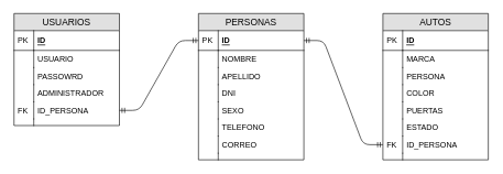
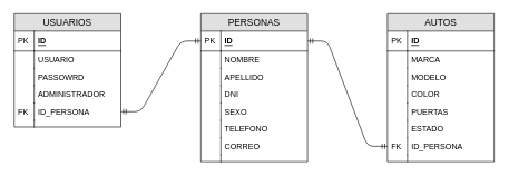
  <mxCell id="0" />
  <mxCell id="1" parent="0" />
  <mxCell id="2" value="USUARIOS" style="swimlane;fontStyle=0;childLayout=stackLayout;horizontal=1;startSize=26;fillColor=#e0e0e0;horizontalStack=0;resizeParent=1;resizeParentMax=0;resizeLast=0;collapsible=1;marginBottom=0;swimlaneFillColor=#ffffff;align=center;fontSize=14;" vertex="1" parent="1"><mxGeometry x="20" y="20" width="160" height="170" as="geometry" /></mxCell>
  <mxCell id="3" value="ID" style="shape=partialRectangle;top=0;left=0;right=0;bottom=1;align=left;verticalAlign=middle;fillColor=none;spacingLeft=34;spacingRight=4;overflow=hidden;rotatable=0;points=[[0,0.5],[1,0.5]];portConstraint=eastwest;dropTarget=0;fontStyle=5;fontSize=12;" vertex="1" parent="2"><mxGeometry y="26" width="160" height="30" as="geometry" /></mxCell>
  <mxCell id="4" value="PK" style="shape=partialRectangle;top=0;left=0;bottom=0;fillColor=none;align=left;verticalAlign=middle;spacingLeft=4;spacingRight=4;overflow=hidden;rotatable=0;points=[];portConstraint=eastwest;part=1;fontSize=12;" vertex="1" connectable="0" parent="3"><mxGeometry width="30" height="30" as="geometry" /></mxCell>
  <mxCell id="5" value="USUARIO" style="shape=partialRectangle;top=0;left=0;right=0;bottom=0;align=left;verticalAlign=top;fillColor=none;spacingLeft=34;spacingRight=4;overflow=hidden;rotatable=0;points=[[0,0.5],[1,0.5]];portConstraint=eastwest;dropTarget=0;fontSize=12;" vertex="1" parent="2"><mxGeometry y="56" width="160" height="26" as="geometry" /></mxCell>
  <mxCell id="6" value="" style="shape=partialRectangle;top=0;left=0;bottom=0;fillColor=none;align=left;verticalAlign=top;spacingLeft=4;spacingRight=4;overflow=hidden;rotatable=0;points=[];portConstraint=eastwest;part=1;fontSize=12;" vertex="1" connectable="0" parent="5"><mxGeometry width="30" height="26" as="geometry" /></mxCell>
  <mxCell id="7" value="PASSOWRD" style="shape=partialRectangle;top=0;left=0;right=0;bottom=0;align=left;verticalAlign=top;fillColor=none;spacingLeft=34;spacingRight=4;overflow=hidden;rotatable=0;points=[[0,0.5],[1,0.5]];portConstraint=eastwest;dropTarget=0;fontSize=12;" vertex="1" parent="2"><mxGeometry y="82" width="160" height="26" as="geometry" /></mxCell>
  <mxCell id="8" value="" style="shape=partialRectangle;top=0;left=0;bottom=0;fillColor=none;align=left;verticalAlign=top;spacingLeft=4;spacingRight=4;overflow=hidden;rotatable=0;points=[];portConstraint=eastwest;part=1;fontSize=12;" vertex="1" connectable="0" parent="7"><mxGeometry width="30" height="26" as="geometry" /></mxCell>
  <mxCell id="9" value="ADMINISTRADOR" style="shape=partialRectangle;top=0;left=0;right=0;bottom=0;align=left;verticalAlign=top;fillColor=none;spacingLeft=34;spacingRight=4;overflow=hidden;rotatable=0;points=[[0,0.5],[1,0.5]];portConstraint=eastwest;dropTarget=0;fontSize=12;" vertex="1" parent="2"><mxGeometry y="108" width="160" height="26" as="geometry" /></mxCell>
  <mxCell id="10" value="" style="shape=partialRectangle;top=0;left=0;bottom=0;fillColor=none;align=left;verticalAlign=top;spacingLeft=4;spacingRight=4;overflow=hidden;rotatable=0;points=[];portConstraint=eastwest;part=1;fontSize=12;" vertex="1" connectable="0" parent="9"><mxGeometry width="30" height="26" as="geometry" /></mxCell>
  <mxCell id="11" value="ID_PERSONA" style="shape=partialRectangle;top=0;left=0;right=0;bottom=0;align=left;verticalAlign=top;fillColor=none;spacingLeft=34;spacingRight=4;overflow=hidden;rotatable=0;points=[[0,0.5],[1,0.5]];portConstraint=eastwest;dropTarget=0;fontSize=12;" vertex="1" parent="2"><mxGeometry y="134" width="160" height="26" as="geometry" /></mxCell>
  <mxCell id="12" value="FK" style="shape=partialRectangle;top=0;left=0;bottom=0;fillColor=none;align=left;verticalAlign=top;spacingLeft=4;spacingRight=4;overflow=hidden;rotatable=0;points=[];portConstraint=eastwest;part=1;fontSize=12;" vertex="1" connectable="0" parent="11"><mxGeometry width="30" height="26" as="geometry" /></mxCell>
  <mxCell id="13" value="" style="shape=partialRectangle;top=0;left=0;right=0;bottom=0;align=left;verticalAlign=top;fillColor=none;spacingLeft=34;spacingRight=4;overflow=hidden;rotatable=0;points=[[0,0.5],[1,0.5]];portConstraint=eastwest;dropTarget=0;fontSize=12;" vertex="1" parent="2"><mxGeometry y="160" width="160" height="10" as="geometry" /></mxCell>
  <mxCell id="14" value="" style="shape=partialRectangle;top=0;left=0;bottom=0;fillColor=none;align=left;verticalAlign=top;spacingLeft=4;spacingRight=4;overflow=hidden;rotatable=0;points=[];portConstraint=eastwest;part=1;fontSize=12;" vertex="1" connectable="0" parent="13"><mxGeometry width="30" height="10" as="geometry" /></mxCell>
  <mxCell id="15" value="PERSONAS" style="swimlane;fontStyle=0;childLayout=stackLayout;horizontal=1;startSize=26;fillColor=#e0e0e0;horizontalStack=0;resizeParent=1;resizeParentMax=0;resizeLast=0;collapsible=1;marginBottom=0;swimlaneFillColor=#ffffff;align=center;fontSize=14;" vertex="1" parent="1"><mxGeometry x="300" y="20" width="160" height="222" as="geometry" /></mxCell>
  <mxCell id="16" value="ID" style="shape=partialRectangle;top=0;left=0;right=0;bottom=1;align=left;verticalAlign=middle;fillColor=none;spacingLeft=34;spacingRight=4;overflow=hidden;rotatable=0;points=[[0,0.5],[1,0.5]];portConstraint=eastwest;dropTarget=0;fontStyle=5;fontSize=12;" vertex="1" parent="15"><mxGeometry y="26" width="160" height="30" as="geometry" /></mxCell>
  <mxCell id="17" value="PK" style="shape=partialRectangle;top=0;left=0;bottom=0;fillColor=none;align=left;verticalAlign=middle;spacingLeft=4;spacingRight=4;overflow=hidden;rotatable=0;points=[];portConstraint=eastwest;part=1;fontSize=12;" vertex="1" connectable="0" parent="16"><mxGeometry width="30" height="30" as="geometry" /></mxCell>
  <mxCell id="18" value="NOMBRE" style="shape=partialRectangle;top=0;left=0;right=0;bottom=0;align=left;verticalAlign=top;fillColor=none;spacingLeft=34;spacingRight=4;overflow=hidden;rotatable=0;points=[[0,0.5],[1,0.5]];portConstraint=eastwest;dropTarget=0;fontSize=12;" vertex="1" parent="15"><mxGeometry y="56" width="160" height="26" as="geometry" /></mxCell>
  <mxCell id="19" value="" style="shape=partialRectangle;top=0;left=0;bottom=0;fillColor=none;align=left;verticalAlign=top;spacingLeft=4;spacingRight=4;overflow=hidden;rotatable=0;points=[];portConstraint=eastwest;part=1;fontSize=12;" vertex="1" connectable="0" parent="18"><mxGeometry width="30" height="26" as="geometry" /></mxCell>
  <mxCell id="20" value="APELLIDO" style="shape=partialRectangle;top=0;left=0;right=0;bottom=0;align=left;verticalAlign=top;fillColor=none;spacingLeft=34;spacingRight=4;overflow=hidden;rotatable=0;points=[[0,0.5],[1,0.5]];portConstraint=eastwest;dropTarget=0;fontSize=12;" vertex="1" parent="15"><mxGeometry y="82" width="160" height="26" as="geometry" /></mxCell>
  <mxCell id="21" value="" style="shape=partialRectangle;top=0;left=0;bottom=0;fillColor=none;align=left;verticalAlign=top;spacingLeft=4;spacingRight=4;overflow=hidden;rotatable=0;points=[];portConstraint=eastwest;part=1;fontSize=12;" vertex="1" connectable="0" parent="20"><mxGeometry width="30" height="26" as="geometry" /></mxCell>
  <mxCell id="22" value="DNI" style="shape=partialRectangle;top=0;left=0;right=0;bottom=0;align=left;verticalAlign=top;fillColor=none;spacingLeft=34;spacingRight=4;overflow=hidden;rotatable=0;points=[[0,0.5],[1,0.5]];portConstraint=eastwest;dropTarget=0;fontSize=12;" vertex="1" parent="15"><mxGeometry y="108" width="160" height="26" as="geometry" /></mxCell>
  <mxCell id="23" value="" style="shape=partialRectangle;top=0;left=0;bottom=0;fillColor=none;align=left;verticalAlign=top;spacingLeft=4;spacingRight=4;overflow=hidden;rotatable=0;points=[];portConstraint=eastwest;part=1;fontSize=12;" vertex="1" connectable="0" parent="22"><mxGeometry width="30" height="26" as="geometry" /></mxCell>
  <mxCell id="24" value="SEXO" style="shape=partialRectangle;top=0;left=0;right=0;bottom=0;align=left;verticalAlign=top;fillColor=none;spacingLeft=34;spacingRight=4;overflow=hidden;rotatable=0;points=[[0,0.5],[1,0.5]];portConstraint=eastwest;dropTarget=0;fontSize=12;" vertex="1" parent="15"><mxGeometry y="134" width="160" height="26" as="geometry" /></mxCell>
  <mxCell id="25" value="" style="shape=partialRectangle;top=0;left=0;bottom=0;fillColor=none;align=left;verticalAlign=top;spacingLeft=4;spacingRight=4;overflow=hidden;rotatable=0;points=[];portConstraint=eastwest;part=1;fontSize=12;" vertex="1" connectable="0" parent="24"><mxGeometry width="30" height="26" as="geometry" /></mxCell>
  <mxCell id="26" value="TELEFONO" style="shape=partialRectangle;top=0;left=0;right=0;bottom=0;align=left;verticalAlign=top;fillColor=none;spacingLeft=34;spacingRight=4;overflow=hidden;rotatable=0;points=[[0,0.5],[1,0.5]];portConstraint=eastwest;dropTarget=0;fontSize=12;" vertex="1" parent="15"><mxGeometry y="160" width="160" height="26" as="geometry" /></mxCell>
  <mxCell id="27" value="" style="shape=partialRectangle;top=0;left=0;bottom=0;fillColor=none;align=left;verticalAlign=top;spacingLeft=4;spacingRight=4;overflow=hidden;rotatable=0;points=[];portConstraint=eastwest;part=1;fontSize=12;" vertex="1" connectable="0" parent="26"><mxGeometry width="30" height="26" as="geometry" /></mxCell>
  <mxCell id="28" value="CORREO" style="shape=partialRectangle;top=0;left=0;right=0;bottom=0;align=left;verticalAlign=top;fillColor=none;spacingLeft=34;spacingRight=4;overflow=hidden;rotatable=0;points=[[0,0.5],[1,0.5]];portConstraint=eastwest;dropTarget=0;fontSize=12;" vertex="1" parent="15"><mxGeometry y="186" width="160" height="26" as="geometry" /></mxCell>
  <mxCell id="29" value="" style="shape=partialRectangle;top=0;left=0;bottom=0;fillColor=none;align=left;verticalAlign=top;spacingLeft=4;spacingRight=4;overflow=hidden;rotatable=0;points=[];portConstraint=eastwest;part=1;fontSize=12;" vertex="1" connectable="0" parent="28"><mxGeometry width="30" height="26" as="geometry" /></mxCell>
  <mxCell id="30" value="" style="shape=partialRectangle;top=0;left=0;right=0;bottom=0;align=left;verticalAlign=top;fillColor=none;spacingLeft=34;spacingRight=4;overflow=hidden;rotatable=0;points=[[0,0.5],[1,0.5]];portConstraint=eastwest;dropTarget=0;fontSize=12;" vertex="1" parent="15"><mxGeometry y="212" width="160" height="10" as="geometry" /></mxCell>
  <mxCell id="31" value="" style="shape=partialRectangle;top=0;left=0;bottom=0;fillColor=none;align=left;verticalAlign=top;spacingLeft=4;spacingRight=4;overflow=hidden;rotatable=0;points=[];portConstraint=eastwest;part=1;fontSize=12;" vertex="1" connectable="0" parent="30"><mxGeometry width="30" height="10" as="geometry" /></mxCell>
  <mxCell id="32" value="" style="edgeStyle=entityRelationEdgeStyle;fontSize=12;html=1;endArrow=ERmandOne;startArrow=ERmandOne;exitX=1;exitY=0.5;exitDx=0;exitDy=0;entryX=0;entryY=0.5;entryDx=0;entryDy=0;" edge="1" parent="1" source="11" target="16"><mxGeometry width="100" height="100" relative="1" as="geometry"><mxPoint x="90" y="390" as="sourcePoint" /><mxPoint x="190" y="290" as="targetPoint" /></mxGeometry></mxCell>
  <mxCell id="33" value="AUTOS" style="swimlane;fontStyle=0;childLayout=stackLayout;horizontal=1;startSize=26;fillColor=#e0e0e0;horizontalStack=0;resizeParent=1;resizeParentMax=0;resizeLast=0;collapsible=1;marginBottom=0;swimlaneFillColor=#ffffff;align=center;fontSize=14;" vertex="1" parent="1"><mxGeometry x="580" y="20" width="160" height="222" as="geometry" /></mxCell>
  <mxCell id="34" value="ID" style="shape=partialRectangle;top=0;left=0;right=0;bottom=1;align=left;verticalAlign=middle;fillColor=none;spacingLeft=34;spacingRight=4;overflow=hidden;rotatable=0;points=[[0,0.5],[1,0.5]];portConstraint=eastwest;dropTarget=0;fontStyle=5;fontSize=12;" vertex="1" parent="33"><mxGeometry y="26" width="160" height="30" as="geometry" /></mxCell>
  <mxCell id="35" value="PK" style="shape=partialRectangle;top=0;left=0;bottom=0;fillColor=none;align=left;verticalAlign=middle;spacingLeft=4;spacingRight=4;overflow=hidden;rotatable=0;points=[];portConstraint=eastwest;part=1;fontSize=12;" vertex="1" connectable="0" parent="34"><mxGeometry width="30" height="30" as="geometry" /></mxCell>
  <mxCell id="36" value="MARCA" style="shape=partialRectangle;top=0;left=0;right=0;bottom=0;align=left;verticalAlign=top;fillColor=none;spacingLeft=34;spacingRight=4;overflow=hidden;rotatable=0;points=[[0,0.5],[1,0.5]];portConstraint=eastwest;dropTarget=0;fontSize=12;" vertex="1" parent="33"><mxGeometry y="56" width="160" height="26" as="geometry" /></mxCell>
  <mxCell id="37" value="" style="shape=partialRectangle;top=0;left=0;bottom=0;fillColor=none;align=left;verticalAlign=top;spacingLeft=4;spacingRight=4;overflow=hidden;rotatable=0;points=[];portConstraint=eastwest;part=1;fontSize=12;" vertex="1" connectable="0" parent="36"><mxGeometry width="30" height="26" as="geometry" /></mxCell>
- <mxCell id="38" value="PERSONA" style="shape=partialRectangle;top=0;left=0;right=0;bottom=0;align=left;verticalAlign=top;fillColor=none;spacingLeft=34;spacingRight=4;overflow=hidden;rotatable=0;points=[[0,0.5],[1,0.5]];portConstraint=eastwest;dropTarget=0;fontSize=12;" vertex="1" parent="33"><mxGeometry y="82" width="160" height="26" as="geometry" /></mxCell>
+ <mxCell id="38" value="MODELO" style="shape=partialRectangle;top=0;left=0;right=0;bottom=0;align=left;verticalAlign=top;fillColor=none;spacingLeft=34;spacingRight=4;overflow=hidden;rotatable=0;points=[[0,0.5],[1,0.5]];portConstraint=eastwest;dropTarget=0;fontSize=12;" vertex="1" parent="33"><mxGeometry y="82" width="160" height="26" as="geometry" /></mxCell>
  <mxCell id="39" value="" style="shape=partialRectangle;top=0;left=0;bottom=0;fillColor=none;align=left;verticalAlign=top;spacingLeft=4;spacingRight=4;overflow=hidden;rotatable=0;points=[];portConstraint=eastwest;part=1;fontSize=12;" vertex="1" connectable="0" parent="38"><mxGeometry width="30" height="26" as="geometry" /></mxCell>
  <mxCell id="40" value="COLOR" style="shape=partialRectangle;top=0;left=0;right=0;bottom=0;align=left;verticalAlign=top;fillColor=none;spacingLeft=34;spacingRight=4;overflow=hidden;rotatable=0;points=[[0,0.5],[1,0.5]];portConstraint=eastwest;dropTarget=0;fontSize=12;" vertex="1" parent="33"><mxGeometry y="108" width="160" height="26" as="geometry" /></mxCell>
  <mxCell id="41" value="" style="shape=partialRectangle;top=0;left=0;bottom=0;fillColor=none;align=left;verticalAlign=top;spacingLeft=4;spacingRight=4;overflow=hidden;rotatable=0;points=[];portConstraint=eastwest;part=1;fontSize=12;" vertex="1" connectable="0" parent="40"><mxGeometry width="30" height="26" as="geometry" /></mxCell>
  <mxCell id="42" value="PUERTAS" style="shape=partialRectangle;top=0;left=0;right=0;bottom=0;align=left;verticalAlign=top;fillColor=none;spacingLeft=34;spacingRight=4;overflow=hidden;rotatable=0;points=[[0,0.5],[1,0.5]];portConstraint=eastwest;dropTarget=0;fontSize=12;" vertex="1" parent="33"><mxGeometry y="134" width="160" height="26" as="geometry" /></mxCell>
  <mxCell id="43" value="" style="shape=partialRectangle;top=0;left=0;bottom=0;fillColor=none;align=left;verticalAlign=top;spacingLeft=4;spacingRight=4;overflow=hidden;rotatable=0;points=[];portConstraint=eastwest;part=1;fontSize=12;" vertex="1" connectable="0" parent="42"><mxGeometry width="30" height="26" as="geometry" /></mxCell>
  <mxCell id="44" value="ESTADO" style="shape=partialRectangle;top=0;left=0;right=0;bottom=0;align=left;verticalAlign=top;fillColor=none;spacingLeft=34;spacingRight=4;overflow=hidden;rotatable=0;points=[[0,0.5],[1,0.5]];portConstraint=eastwest;dropTarget=0;fontSize=12;" vertex="1" parent="33"><mxGeometry y="160" width="160" height="26" as="geometry" /></mxCell>
  <mxCell id="45" value="" style="shape=partialRectangle;top=0;left=0;bottom=0;fillColor=none;align=left;verticalAlign=top;spacingLeft=4;spacingRight=4;overflow=hidden;rotatable=0;points=[];portConstraint=eastwest;part=1;fontSize=12;" vertex="1" connectable="0" parent="44"><mxGeometry width="30" height="26" as="geometry" /></mxCell>
  <mxCell id="46" value="ID_PERSONA" style="shape=partialRectangle;top=0;left=0;right=0;bottom=0;align=left;verticalAlign=top;fillColor=none;spacingLeft=34;spacingRight=4;overflow=hidden;rotatable=0;points=[[0,0.5],[1,0.5]];portConstraint=eastwest;dropTarget=0;fontSize=12;" vertex="1" parent="33"><mxGeometry y="186" width="160" height="26" as="geometry" /></mxCell>
  <mxCell id="47" value="FK" style="shape=partialRectangle;top=0;left=0;bottom=0;fillColor=none;align=left;verticalAlign=top;spacingLeft=4;spacingRight=4;overflow=hidden;rotatable=0;points=[];portConstraint=eastwest;part=1;fontSize=12;" vertex="1" connectable="0" parent="46"><mxGeometry width="30" height="26" as="geometry" /></mxCell>
  <mxCell id="48" value="" style="shape=partialRectangle;top=0;left=0;right=0;bottom=0;align=left;verticalAlign=top;fillColor=none;spacingLeft=34;spacingRight=4;overflow=hidden;rotatable=0;points=[[0,0.5],[1,0.5]];portConstraint=eastwest;dropTarget=0;fontSize=12;" vertex="1" parent="33"><mxGeometry y="212" width="160" height="10" as="geometry" /></mxCell>
  <mxCell id="49" value="" style="shape=partialRectangle;top=0;left=0;bottom=0;fillColor=none;align=left;verticalAlign=top;spacingLeft=4;spacingRight=4;overflow=hidden;rotatable=0;points=[];portConstraint=eastwest;part=1;fontSize=12;" vertex="1" connectable="0" parent="48"><mxGeometry width="30" height="10" as="geometry" /></mxCell>
  <mxCell id="50" value="" style="edgeStyle=entityRelationEdgeStyle;fontSize=12;html=1;endArrow=ERmandOne;startArrow=ERmandOne;entryX=0;entryY=0.5;entryDx=0;entryDy=0;exitX=1;exitY=0.5;exitDx=0;exitDy=0;" edge="1" parent="1" source="16" target="46"><mxGeometry width="100" height="100" relative="1" as="geometry"><mxPoint x="450" y="390" as="sourcePoint" /><mxPoint x="550" y="290" as="targetPoint" /></mxGeometry></mxCell>
